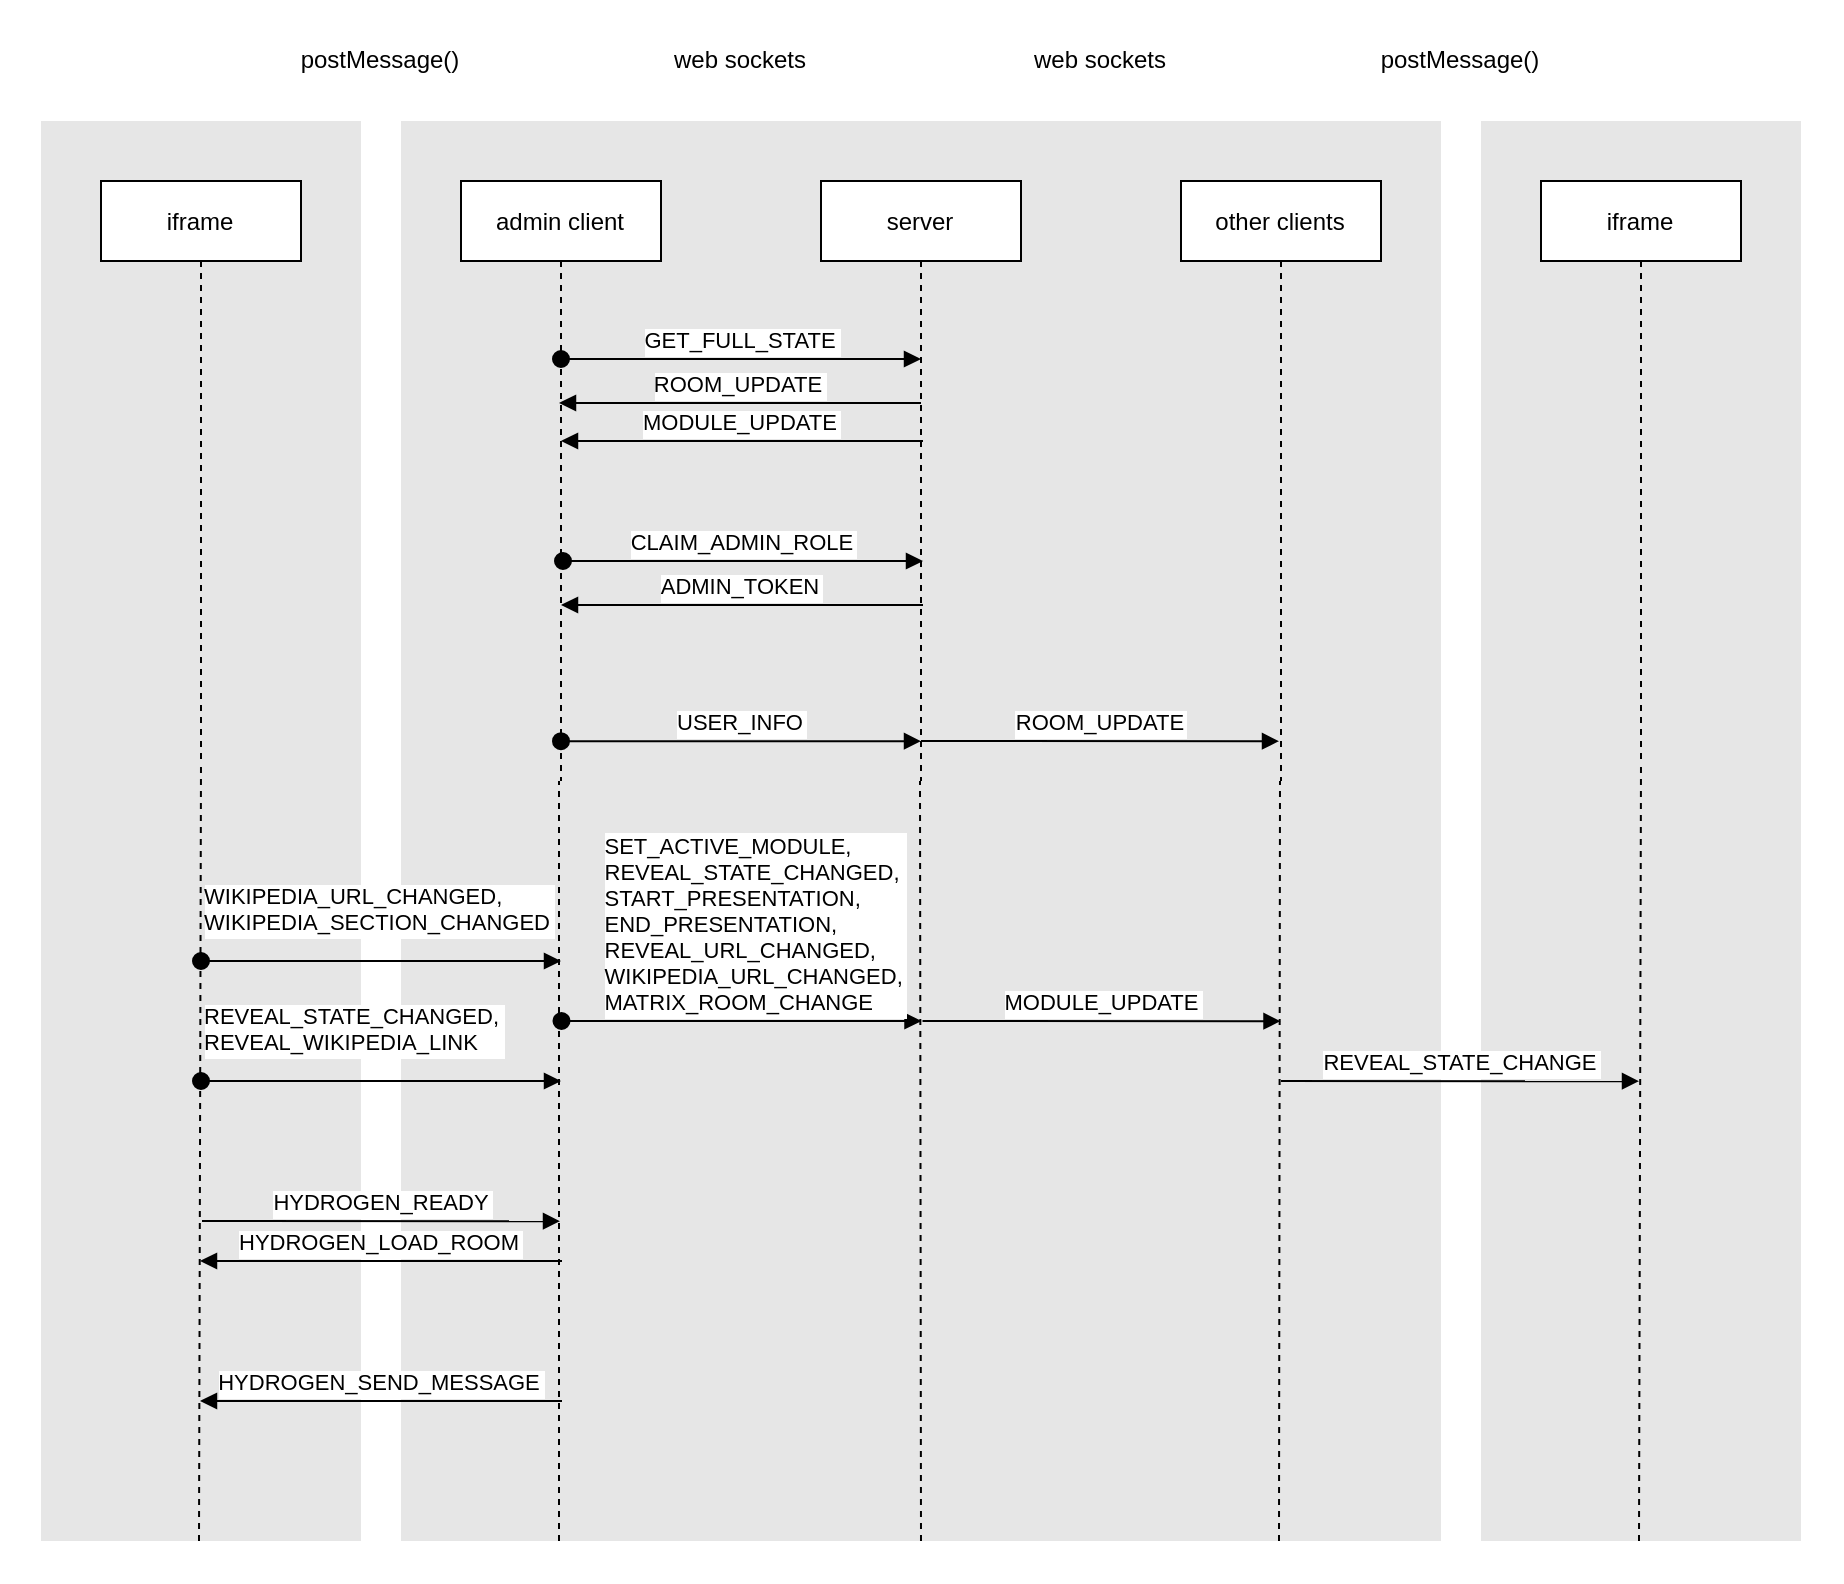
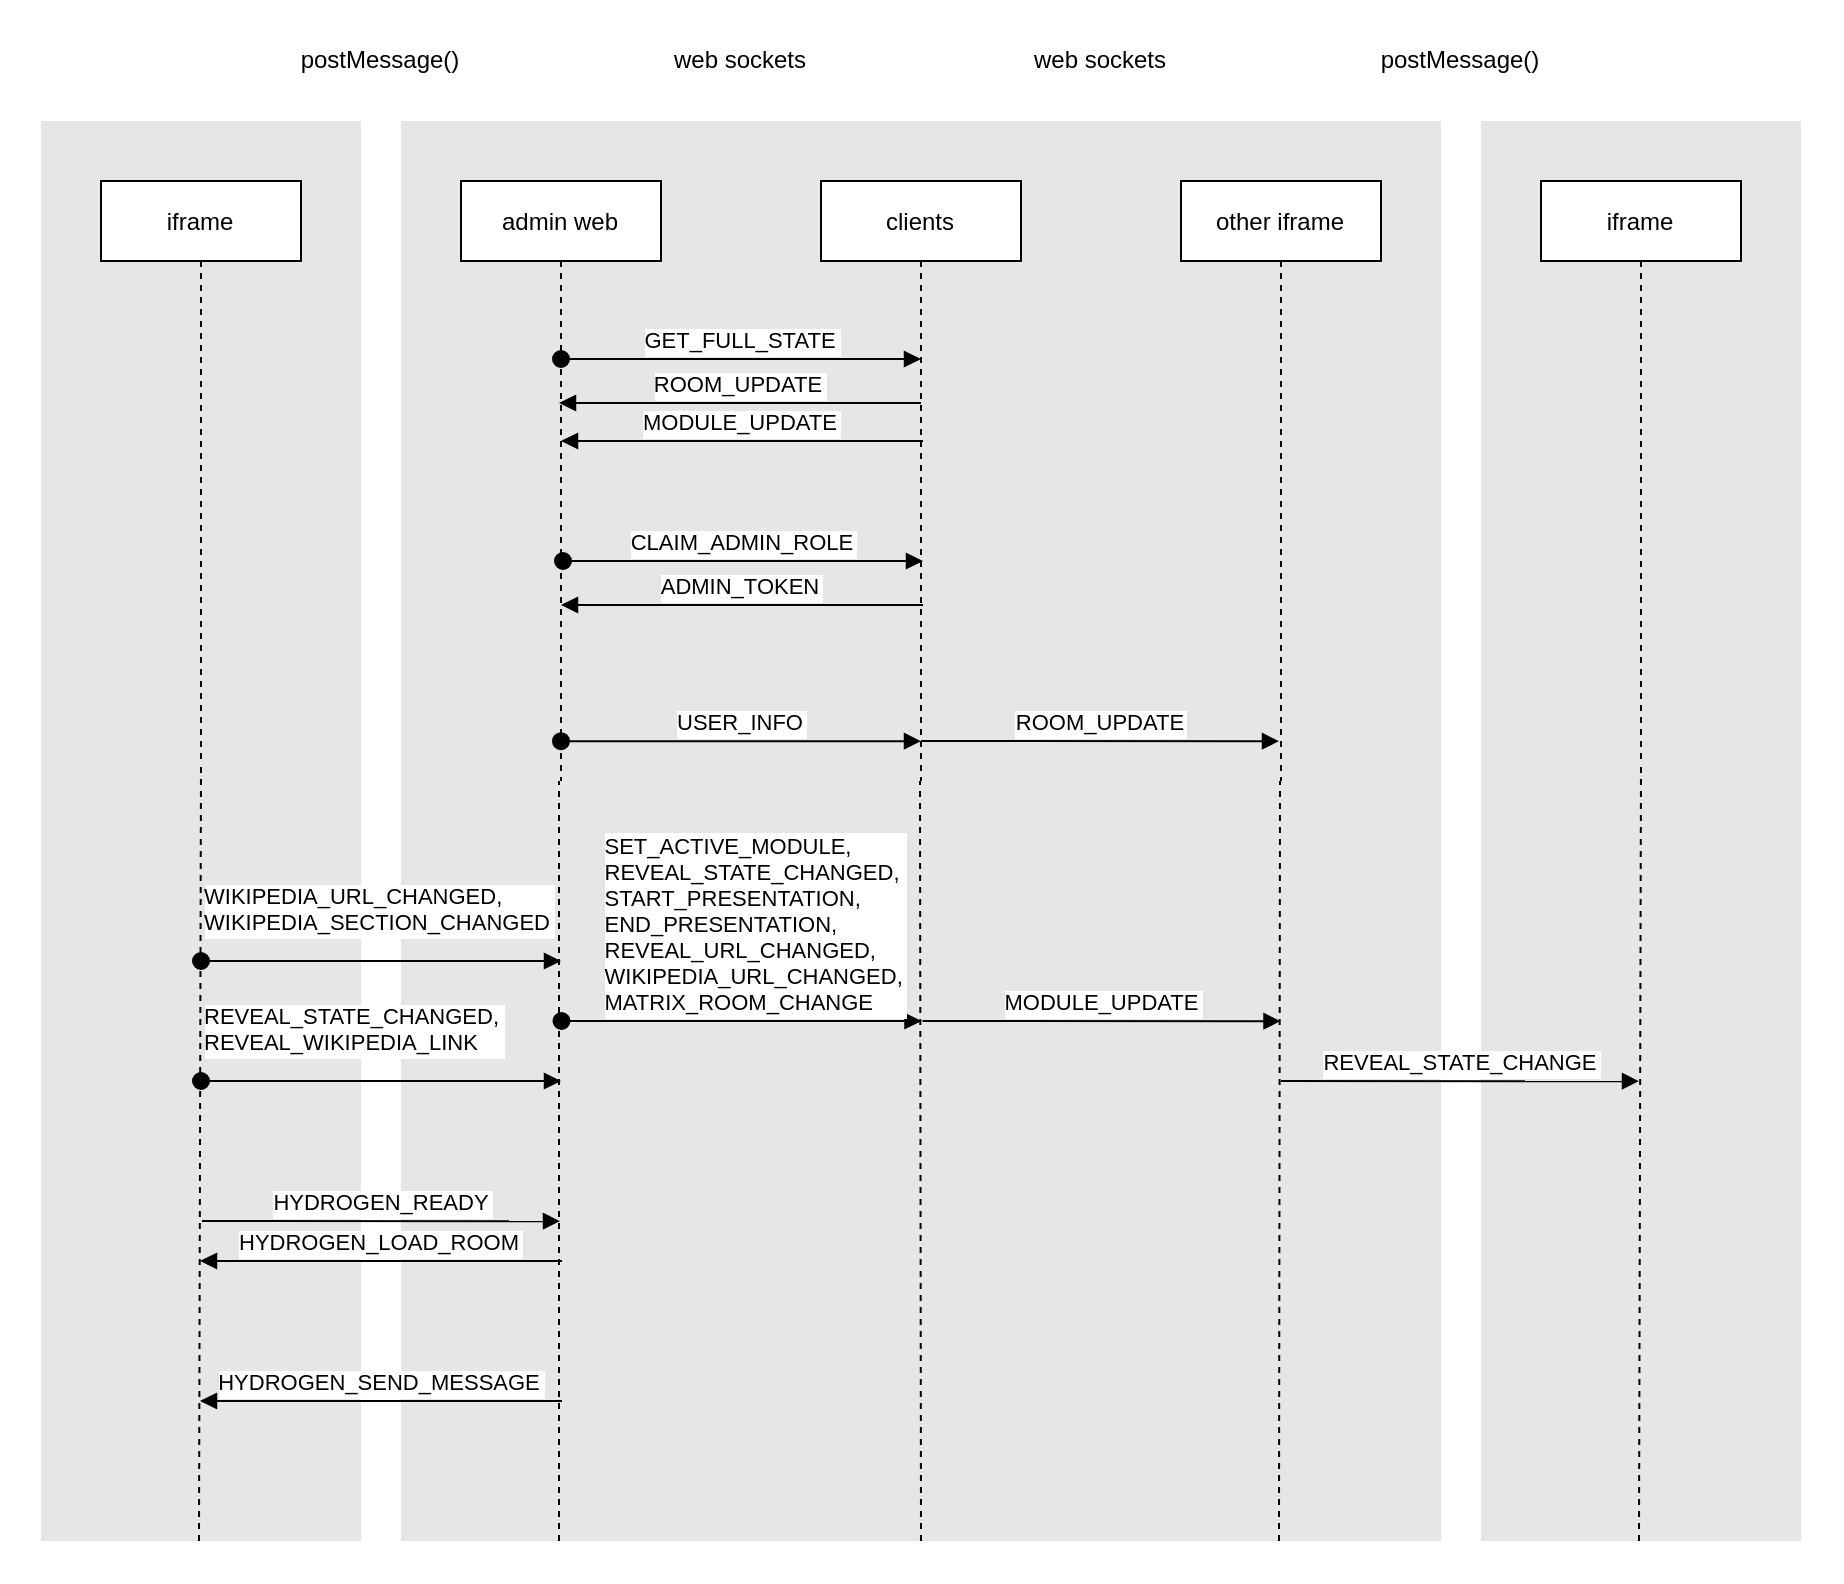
  <mxCell id="0" />
  <mxCell id="1" parent="0" />
  <mxCell id="2" value="" style="rounded=0;whiteSpace=wrap;html=1;strokeColor=none;fillColor=#E6E6E6;movable=0;resizable=0;rotatable=0;deletable=0;editable=0;connectable=0;" parent="1" vertex="1"><mxGeometry x="740" y="60" width="160" height="710" as="geometry" /></mxCell>
  <mxCell id="3" value="" style="rounded=0;whiteSpace=wrap;html=1;strokeColor=none;fillColor=#E6E6E6;movable=0;resizable=0;rotatable=0;deletable=0;editable=0;connectable=0;" parent="1" vertex="1"><mxGeometry x="200" y="60" width="520" height="710" as="geometry" /></mxCell>
  <mxCell id="4" value="" style="rounded=0;whiteSpace=wrap;html=1;strokeColor=none;fillColor=#E6E6E6;movable=0;resizable=0;rotatable=0;deletable=0;editable=0;connectable=0;" parent="1" vertex="1"><mxGeometry x="20" y="60" width="160" height="710" as="geometry" /></mxCell>
- <mxCell id="5" value="admin client" style="shape=umlLifeline;perimeter=lifelinePerimeter;container=1;collapsible=0;recursiveResize=0;rounded=0;shadow=0;strokeWidth=1;" parent="1" vertex="1"><mxGeometry x="230" y="90" width="100" height="300" as="geometry" /></mxCell>
- <mxCell id="6" value="server" style="shape=umlLifeline;perimeter=lifelinePerimeter;container=1;collapsible=0;recursiveResize=0;rounded=0;shadow=0;strokeWidth=1;" parent="1" vertex="1"><mxGeometry x="410" y="90" width="100" height="300" as="geometry" /></mxCell>
- <mxCell id="7" value="other clients" style="shape=umlLifeline;perimeter=lifelinePerimeter;container=1;collapsible=0;recursiveResize=0;rounded=0;shadow=0;strokeWidth=1;" parent="1" vertex="1"><mxGeometry x="590" y="90" width="100" height="300" as="geometry" /></mxCell>
+ <mxCell id="5" value="admin web" style="shape=umlLifeline;perimeter=lifelinePerimeter;container=1;collapsible=0;recursiveResize=0;rounded=0;shadow=0;strokeWidth=1;" parent="1" vertex="1"><mxGeometry x="230" y="90" width="100" height="300" as="geometry" /></mxCell>
+ <mxCell id="6" value="clients" style="shape=umlLifeline;perimeter=lifelinePerimeter;container=1;collapsible=0;recursiveResize=0;rounded=0;shadow=0;strokeWidth=1;" parent="1" vertex="1"><mxGeometry x="410" y="90" width="100" height="300" as="geometry" /></mxCell>
+ <mxCell id="7" value="other iframe" style="shape=umlLifeline;perimeter=lifelinePerimeter;container=1;collapsible=0;recursiveResize=0;rounded=0;shadow=0;strokeWidth=1;" parent="1" vertex="1"><mxGeometry x="590" y="90" width="100" height="300" as="geometry" /></mxCell>
  <mxCell id="8" value="iframe" style="shape=umlLifeline;perimeter=lifelinePerimeter;container=1;collapsible=0;recursiveResize=0;rounded=0;shadow=0;strokeWidth=1;" parent="1" vertex="1"><mxGeometry x="50" y="90" width="100" height="290" as="geometry" /></mxCell>
  <mxCell id="9" value="USER_INFO" style="verticalAlign=bottom;startArrow=oval;endArrow=block;startSize=8;shadow=0;strokeWidth=1;entryX=0.5;entryY=0.267;entryDx=0;entryDy=0;entryPerimeter=0;exitX=0.5;exitY=0.267;exitDx=0;exitDy=0;exitPerimeter=0;" parent="1" edge="1"><mxGeometry relative="1" as="geometry"><mxPoint x="280" y="370.1" as="sourcePoint" /><mxPoint x="460" y="370.1" as="targetPoint" /></mxGeometry></mxCell>
  <mxCell id="10" value="ROOM_UPDATE" style="verticalAlign=bottom;startArrow=none;endArrow=block;startSize=8;shadow=0;strokeWidth=1;entryX=0.49;entryY=0.267;entryDx=0;entryDy=0;entryPerimeter=0;startFill=0;" parent="1" edge="1"><mxGeometry relative="1" as="geometry"><mxPoint x="460" y="370" as="sourcePoint" /><mxPoint x="639" y="370.1" as="targetPoint" /></mxGeometry></mxCell>
  <mxCell id="11" value="postMessage()" style="text;html=1;strokeColor=none;fillColor=none;align=center;verticalAlign=middle;whiteSpace=wrap;rounded=0;" parent="1" vertex="1"><mxGeometry x="170" y="20" width="40" height="20" as="geometry" /></mxCell>
  <mxCell id="12" value="web sockets" style="text;html=1;strokeColor=none;fillColor=none;align=center;verticalAlign=middle;whiteSpace=wrap;rounded=0;" parent="1" vertex="1"><mxGeometry x="310" y="20" width="120" height="20" as="geometry" /></mxCell>
  <mxCell id="13" value="GET_FULL_STATE" style="verticalAlign=bottom;startArrow=oval;endArrow=block;startSize=8;shadow=0;strokeWidth=1;entryX=0.5;entryY=0.267;entryDx=0;entryDy=0;entryPerimeter=0;exitX=0.5;exitY=0.267;exitDx=0;exitDy=0;exitPerimeter=0;" parent="1" edge="1"><mxGeometry relative="1" as="geometry"><mxPoint x="280" y="179" as="sourcePoint" /><mxPoint x="460" y="179" as="targetPoint" /></mxGeometry></mxCell>
  <mxCell id="14" value="ROOM_UPDATE" style="verticalAlign=bottom;startArrow=none;endArrow=block;startSize=8;shadow=0;strokeWidth=1;entryX=0.49;entryY=0.46;entryDx=0;entryDy=0;entryPerimeter=0;startFill=0;exitX=0.5;exitY=0.46;exitDx=0;exitDy=0;exitPerimeter=0;" parent="1" edge="1"><mxGeometry relative="1" as="geometry"><mxPoint x="460" y="201" as="sourcePoint" /><mxPoint x="279" y="201" as="targetPoint" /></mxGeometry></mxCell>
  <mxCell id="15" value="CLAIM_ADMIN_ROLE" style="verticalAlign=bottom;startArrow=oval;endArrow=block;startSize=8;shadow=0;strokeWidth=1;entryX=0.5;entryY=0.267;entryDx=0;entryDy=0;entryPerimeter=0;exitX=0.5;exitY=0.267;exitDx=0;exitDy=0;exitPerimeter=0;" parent="1" edge="1"><mxGeometry relative="1" as="geometry"><mxPoint x="281" y="280" as="sourcePoint" /><mxPoint x="461" y="280" as="targetPoint" /></mxGeometry></mxCell>
  <mxCell id="16" value="ADMIN_TOKEN" style="verticalAlign=bottom;startArrow=none;endArrow=block;startSize=8;shadow=0;strokeWidth=1;entryX=0.49;entryY=0.46;entryDx=0;entryDy=0;entryPerimeter=0;startFill=0;exitX=0.5;exitY=0.46;exitDx=0;exitDy=0;exitPerimeter=0;" parent="1" edge="1"><mxGeometry relative="1" as="geometry"><mxPoint x="461" y="302" as="sourcePoint" /><mxPoint x="280" y="302" as="targetPoint" /></mxGeometry></mxCell>
  <mxCell id="17" value="MODULE_UPDATE" style="verticalAlign=bottom;startArrow=none;endArrow=block;startSize=8;shadow=0;strokeWidth=1;entryX=0.49;entryY=0.46;entryDx=0;entryDy=0;entryPerimeter=0;startFill=0;exitX=0.5;exitY=0.46;exitDx=0;exitDy=0;exitPerimeter=0;" parent="1" edge="1"><mxGeometry relative="1" as="geometry"><mxPoint x="461" y="220" as="sourcePoint" /><mxPoint x="280" y="220" as="targetPoint" /></mxGeometry></mxCell>
  <mxCell id="18" value="iframe" style="shape=umlLifeline;perimeter=lifelinePerimeter;container=1;collapsible=0;recursiveResize=0;rounded=0;shadow=0;strokeWidth=1;" parent="1" vertex="1"><mxGeometry x="770" y="90" width="100" height="290" as="geometry" /></mxCell>
  <mxCell id="19" value="REVEAL_STATE_CHANGE" style="verticalAlign=bottom;startArrow=none;endArrow=block;startSize=8;shadow=0;strokeWidth=1;entryX=0.49;entryY=0.267;entryDx=0;entryDy=0;entryPerimeter=0;startFill=0;" parent="1" edge="1"><mxGeometry relative="1" as="geometry"><mxPoint x="640" y="540" as="sourcePoint" /><mxPoint x="819" y="540.1" as="targetPoint" /></mxGeometry></mxCell>
  <mxCell id="20" value="" style="endArrow=none;dashed=1;html=1;" parent="1" edge="1"><mxGeometry width="50" height="50" relative="1" as="geometry"><mxPoint x="279" y="770" as="sourcePoint" /><mxPoint x="279" y="390" as="targetPoint" /></mxGeometry></mxCell>
  <mxCell id="21" value="web sockets" style="text;html=1;strokeColor=none;fillColor=none;align=center;verticalAlign=middle;whiteSpace=wrap;rounded=0;" parent="1" vertex="1"><mxGeometry x="490" y="20" width="120" height="20" as="geometry" /></mxCell>
  <mxCell id="22" value="postMessage()" style="text;html=1;strokeColor=none;fillColor=none;align=center;verticalAlign=middle;whiteSpace=wrap;rounded=0;" parent="1" vertex="1"><mxGeometry x="710" y="20" width="40" height="20" as="geometry" /></mxCell>
  <mxCell id="23" value="" style="endArrow=none;dashed=1;html=1;" parent="1" edge="1"><mxGeometry width="50" height="50" relative="1" as="geometry"><mxPoint x="460" y="770" as="sourcePoint" /><mxPoint x="459.5" y="390" as="targetPoint" /></mxGeometry></mxCell>
  <mxCell id="24" value="" style="endArrow=none;dashed=1;html=1;" parent="1" edge="1"><mxGeometry width="50" height="50" relative="1" as="geometry"><mxPoint x="639" y="770" as="sourcePoint" /><mxPoint x="639.5" y="390" as="targetPoint" /></mxGeometry></mxCell>
  <mxCell id="25" value="" style="endArrow=none;dashed=1;html=1;" parent="1" edge="1"><mxGeometry width="50" height="50" relative="1" as="geometry"><mxPoint x="99" y="770" as="sourcePoint" /><mxPoint x="100" y="380" as="targetPoint" /></mxGeometry></mxCell>
  <mxCell id="26" value="" style="endArrow=none;dashed=1;html=1;" parent="1" edge="1"><mxGeometry width="50" height="50" relative="1" as="geometry"><mxPoint x="819" y="770" as="sourcePoint" /><mxPoint x="820" y="380" as="targetPoint" /></mxGeometry></mxCell>
  <mxCell id="27" value="SET_ACTIVE_MODULE,&#10;REVEAL_STATE_CHANGED,&#10;START_PRESENTATION,&#10;END_PRESENTATION,&#10;REVEAL_URL_CHANGED,&#10;WIKIPEDIA_URL_CHANGED,&#10;MATRIX_ROOM_CHANGE" style="verticalAlign=bottom;startArrow=oval;endArrow=block;startSize=8;shadow=0;strokeWidth=1;entryX=0.5;entryY=0.267;entryDx=0;entryDy=0;entryPerimeter=0;exitX=0.5;exitY=0.267;exitDx=0;exitDy=0;exitPerimeter=0;align=left;" parent="1" edge="1"><mxGeometry x="-0.781" relative="1" as="geometry"><mxPoint x="280.25" y="510" as="sourcePoint" /><mxPoint x="460.25" y="510" as="targetPoint" /><mxPoint as="offset" /></mxGeometry></mxCell>
  <mxCell id="28" value="MODULE_UPDATE" style="verticalAlign=bottom;startArrow=none;endArrow=block;startSize=8;shadow=0;strokeWidth=1;entryX=0.49;entryY=0.267;entryDx=0;entryDy=0;entryPerimeter=0;startFill=0;" parent="1" edge="1"><mxGeometry relative="1" as="geometry"><mxPoint x="460.75" y="510" as="sourcePoint" /><mxPoint x="639.75" y="510.1" as="targetPoint" /></mxGeometry></mxCell>
  <mxCell id="29" value="WIKIPEDIA_URL_CHANGED,&#10;WIKIPEDIA_SECTION_CHANGED" style="verticalAlign=bottom;startArrow=oval;endArrow=block;startSize=8;shadow=0;strokeWidth=1;entryX=0.5;entryY=0.267;entryDx=0;entryDy=0;entryPerimeter=0;exitX=0.5;exitY=0.267;exitDx=0;exitDy=0;exitPerimeter=0;align=left;" edge="1" parent="1"><mxGeometry x="-1" y="10" relative="1" as="geometry"><mxPoint x="100" y="480" as="sourcePoint" /><mxPoint x="280" y="480" as="targetPoint" /><mxPoint as="offset" /></mxGeometry></mxCell>
  <mxCell id="30" value="REVEAL_STATE_CHANGED,&#10;REVEAL_WIKIPEDIA_LINK" style="verticalAlign=bottom;startArrow=oval;endArrow=block;startSize=8;shadow=0;strokeWidth=1;entryX=0.5;entryY=0.267;entryDx=0;entryDy=0;entryPerimeter=0;exitX=0.5;exitY=0.267;exitDx=0;exitDy=0;exitPerimeter=0;align=left;" edge="1" parent="1"><mxGeometry x="-1" y="10" relative="1" as="geometry"><mxPoint x="100" y="540" as="sourcePoint" /><mxPoint x="280" y="540" as="targetPoint" /><mxPoint as="offset" /></mxGeometry></mxCell>
  <mxCell id="31" value="HYDROGEN_READY" style="verticalAlign=bottom;startArrow=none;endArrow=block;startSize=8;shadow=0;strokeWidth=1;entryX=0.49;entryY=0.267;entryDx=0;entryDy=0;entryPerimeter=0;startFill=0;" edge="1" parent="1"><mxGeometry relative="1" as="geometry"><mxPoint x="100.5" y="610" as="sourcePoint" /><mxPoint x="279.5" y="610.1" as="targetPoint" /></mxGeometry></mxCell>
  <mxCell id="32" value="HYDROGEN_SEND_MESSAGE" style="verticalAlign=bottom;startArrow=none;endArrow=block;startSize=8;shadow=0;strokeWidth=1;entryX=0.49;entryY=0.46;entryDx=0;entryDy=0;entryPerimeter=0;startFill=0;exitX=0.5;exitY=0.46;exitDx=0;exitDy=0;exitPerimeter=0;" edge="1" parent="1"><mxGeometry relative="1" as="geometry"><mxPoint x="280.5" y="700" as="sourcePoint" /><mxPoint x="99.5" y="700" as="targetPoint" /></mxGeometry></mxCell>
  <mxCell id="33" value="HYDROGEN_LOAD_ROOM" style="verticalAlign=bottom;startArrow=none;endArrow=block;startSize=8;shadow=0;strokeWidth=1;entryX=0.49;entryY=0.46;entryDx=0;entryDy=0;entryPerimeter=0;startFill=0;exitX=0.5;exitY=0.46;exitDx=0;exitDy=0;exitPerimeter=0;" edge="1" parent="1"><mxGeometry relative="1" as="geometry"><mxPoint x="280.5" y="630" as="sourcePoint" /><mxPoint x="99.5" y="630" as="targetPoint" /></mxGeometry></mxCell>
